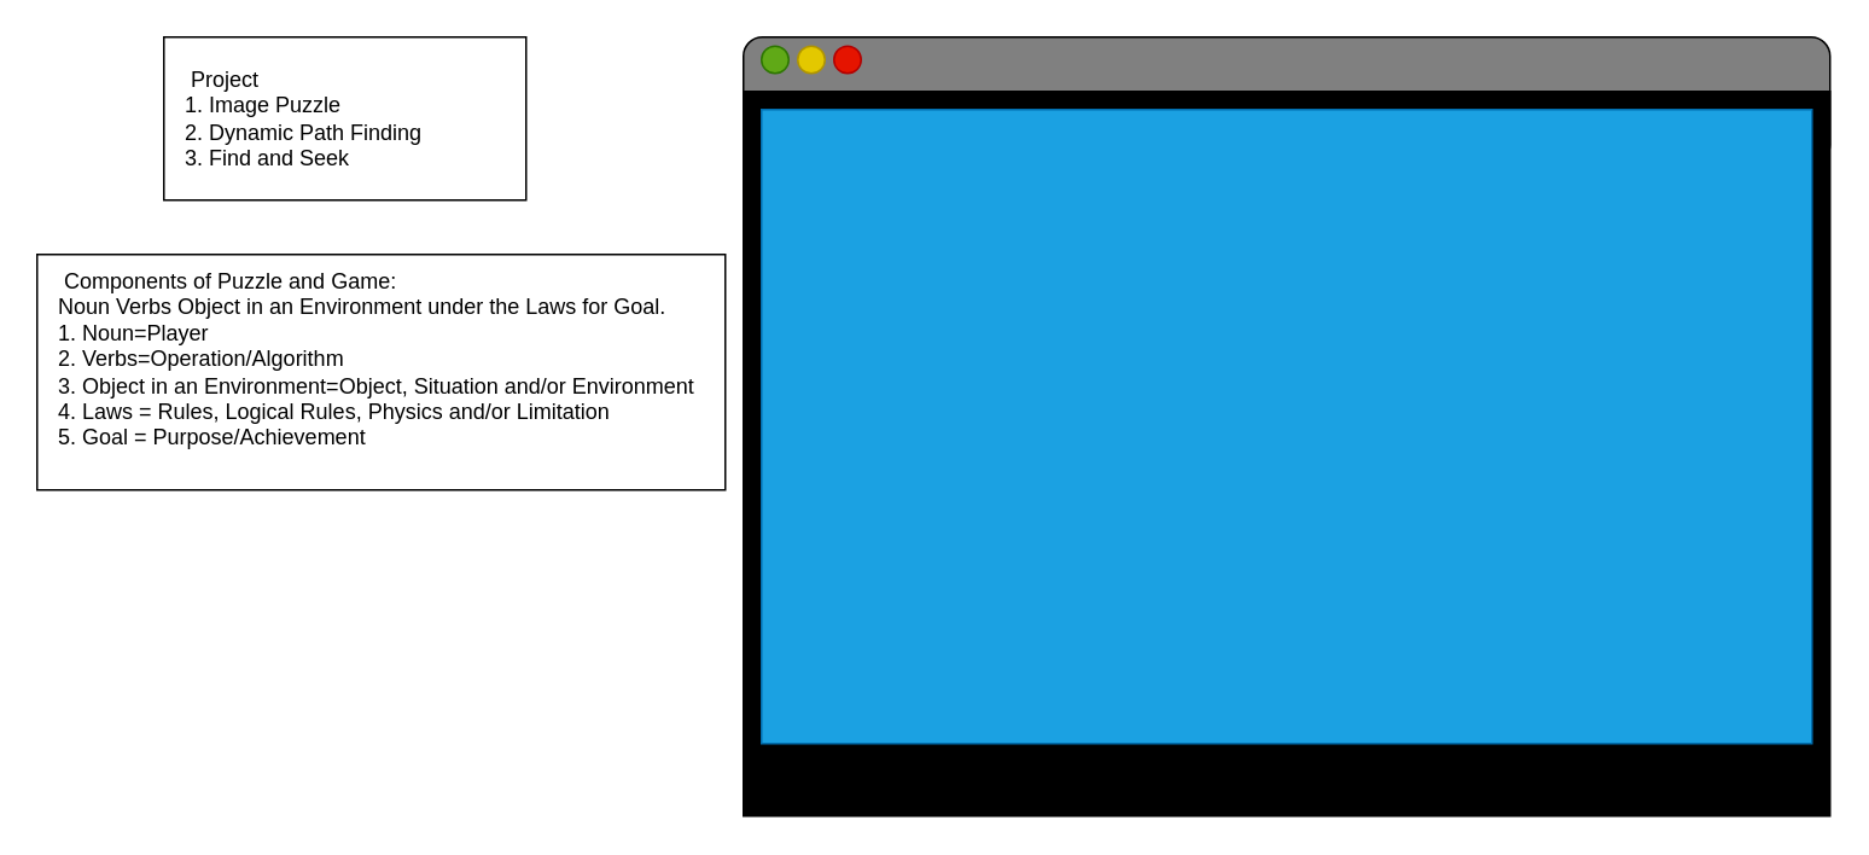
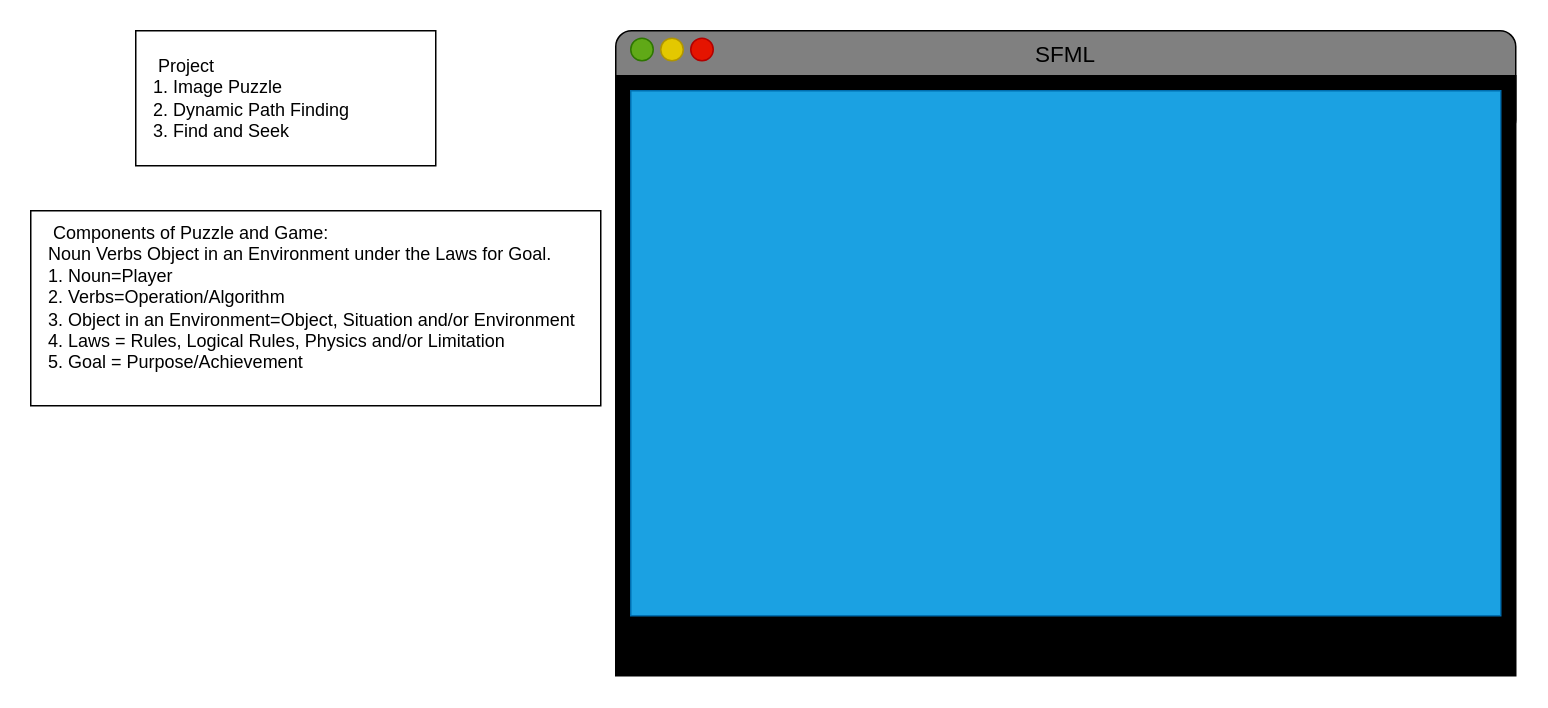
  <mxCell id="0" />
  <mxCell id="1" parent="0" />
  <mxCell id="2" value="&lt;span style=&quot;white-space: pre&quot;&gt; Project&lt;br&gt;1. Image Puzzle&lt;br&gt;2. Dynamic Path Finding&lt;br/&gt;3. Find and Seek&lt;br&gt;&lt;/span&gt;" style="rounded=0;whiteSpace=wrap;html=1;spacingLeft=10;align=left;" parent="1" vertex="1"><mxGeometry x="90" y="20" width="200" height="90" as="geometry" /></mxCell>
  <mxCell id="3" value="" style="rounded=1;whiteSpace=wrap;html=1;fillColor=#808080;" parent="1" vertex="1"><mxGeometry x="410" y="20" width="600" height="70" as="geometry" /></mxCell>
  <mxCell id="4" value="" style="rounded=0;whiteSpace=wrap;html=1;fillColor=#000000;" parent="1" vertex="1"><mxGeometry x="410" y="50" width="600" height="400" as="geometry" /></mxCell>
  <mxCell id="5" value="" style="rounded=0;whiteSpace=wrap;html=1;fillColor=#1ba1e2;strokeColor=#006EAF;fontColor=#ffffff;" parent="1" vertex="1"><mxGeometry x="420" y="60" width="580" height="350" as="geometry" /></mxCell>
+ <mxCell id="6" value="SFML" style="text;html=1;strokeColor=none;fillColor=none;align=center;verticalAlign=middle;whiteSpace=wrap;rounded=0;fontSize=15;" parent="1" vertex="1"><mxGeometry x="680" y="20" width="60" height="30" as="geometry" /></mxCell>
  <mxCell id="7" value="" style="ellipse;whiteSpace=wrap;html=1;aspect=fixed;fillColor=#60a917;fontColor=#ffffff;strokeColor=#2D7600;" parent="1" vertex="1"><mxGeometry x="420" y="25" width="15" height="15" as="geometry" /></mxCell>
  <mxCell id="8" value="" style="ellipse;whiteSpace=wrap;html=1;aspect=fixed;fillColor=#e3c800;fontColor=#000000;strokeColor=#B09500;" parent="1" vertex="1"><mxGeometry x="440" y="25" width="15" height="15" as="geometry" /></mxCell>
  <mxCell id="9" value="" style="ellipse;whiteSpace=wrap;html=1;aspect=fixed;fillColor=#e51400;fontColor=#ffffff;strokeColor=#B20000;" parent="1" vertex="1"><mxGeometry x="460" y="25" width="15" height="15" as="geometry" /></mxCell>
  <mxCell id="10" value="&lt;span style=&quot;white-space: pre&quot;&gt; Components of Puzzle and Game:&lt;br&gt;Noun Verbs Object in an Environment under the Laws for Goal.&lt;br&gt;1. Noun=Player&lt;br&gt;2. Verbs=Operation/Algorithm&lt;br&gt;3. Object in an Environment=Object, Situation and/or Environment&lt;br&gt;4. Laws = Rules, Logical Rules, Physics and/or Limitation&lt;br&gt;5. Goal = Purpose/Achievement&lt;br&gt;&lt;br&gt;&lt;/span&gt;" style="rounded=0;whiteSpace=wrap;html=1;align=left;spacingLeft=10;" parent="1" vertex="1"><mxGeometry x="20" y="140" width="380" height="130" as="geometry" /></mxCell>
